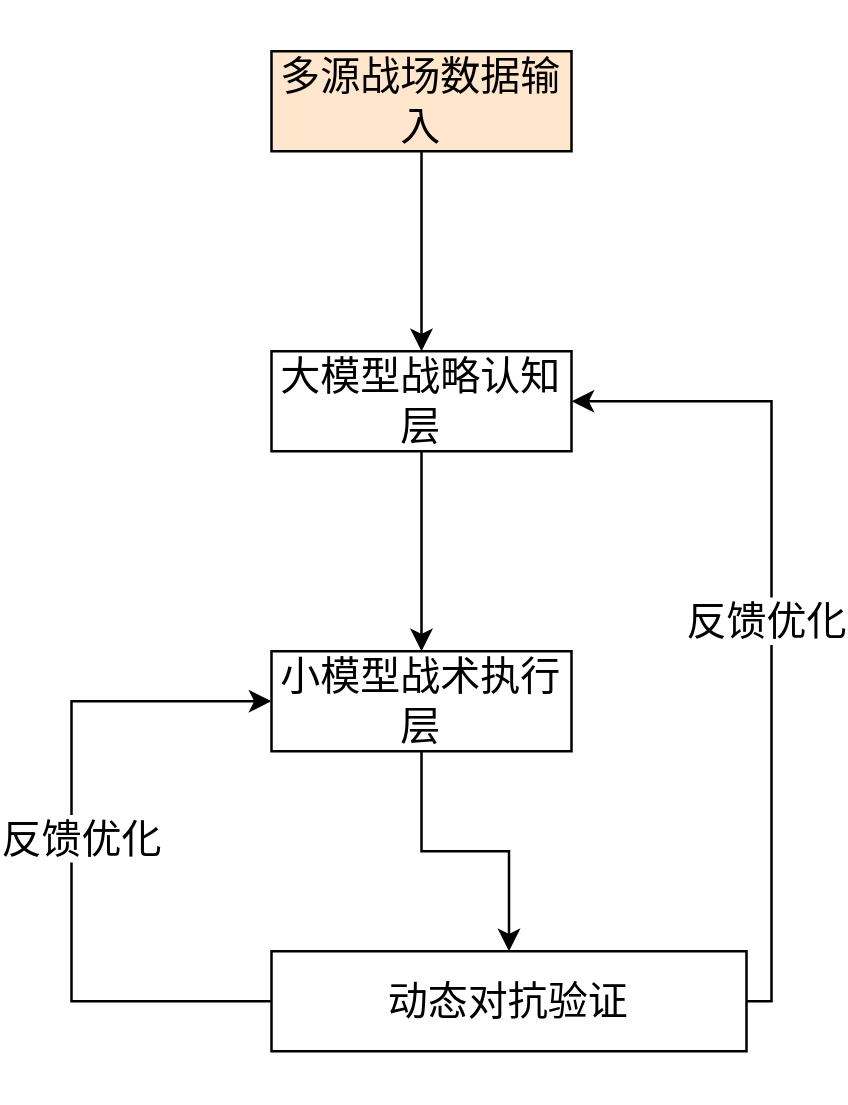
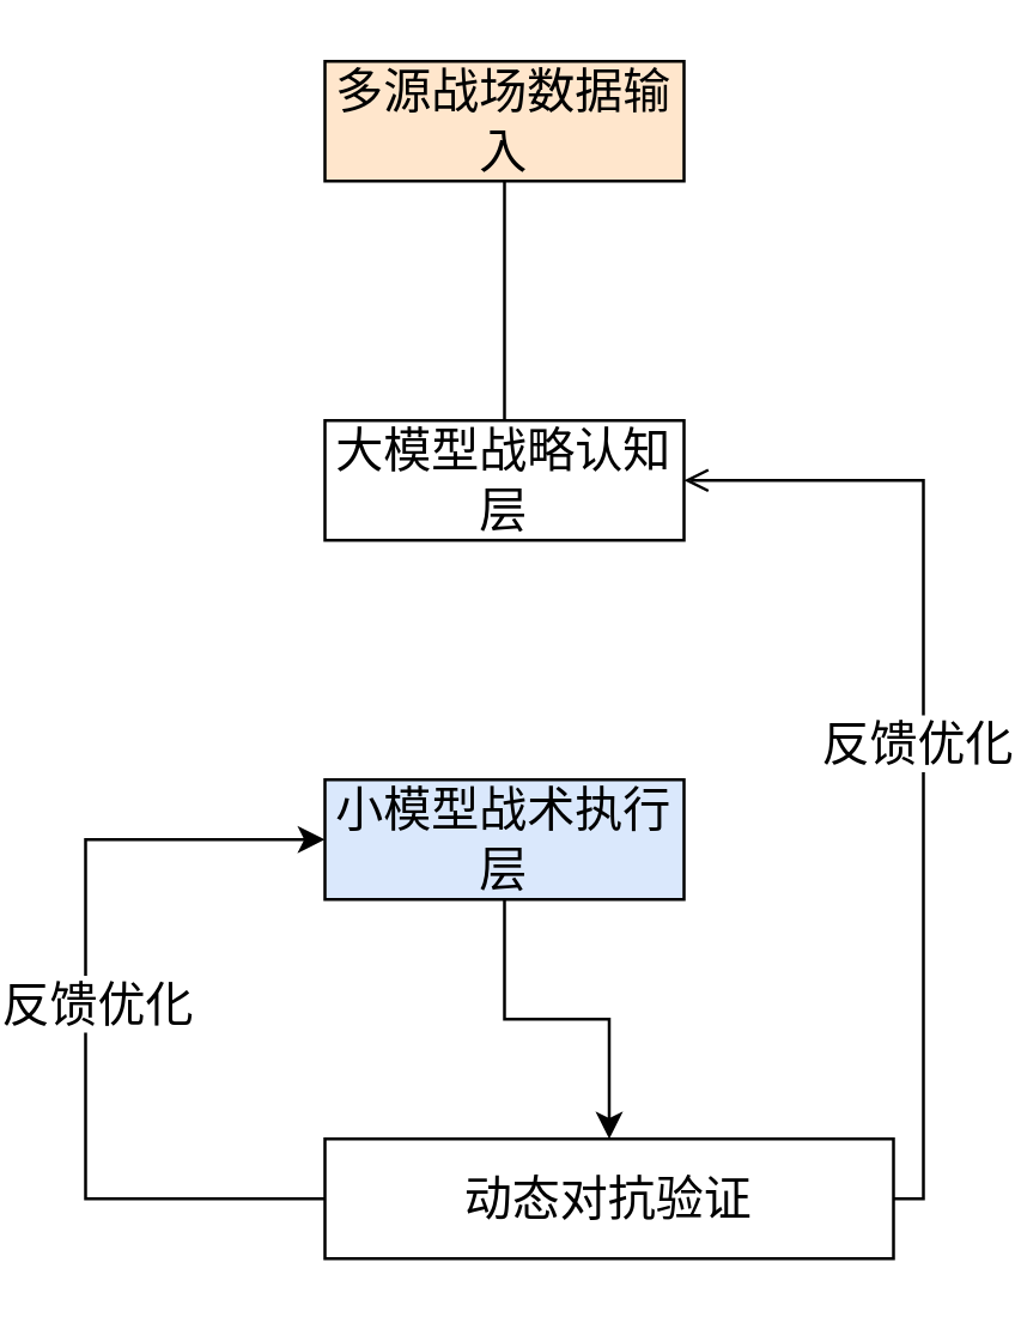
  <mxCell id="0" />
  <mxCell id="1" parent="0" />
- <mxCell id="2" style="edgeStyle=orthogonalEdgeStyle;rounded=0;orthogonalLoop=1;jettySize=auto;html=1;entryX=0.5;entryY=0;entryDx=0;entryDy=0;fontSize=16;" edge="1" parent="1" source="3" target="5"><mxGeometry relative="1" as="geometry" /></mxCell>
+ <mxCell id="2" style="edgeStyle=orthogonalEdgeStyle;rounded=0;orthogonalLoop=1;jettySize=auto;html=1;entryX=0.5;entryY=0;entryDx=0;entryDy=0;fontSize=16;endArrow=none;" edge="1" parent="1" source="3" target="5"><mxGeometry relative="1" as="geometry" /></mxCell>
  <mxCell id="3" value="多源战场数据输入" style="rounded=0;whiteSpace=wrap;html=1;fontSize=16;fillColor=#ffe6cc;" vertex="1" parent="1"><mxGeometry x="100" y="20" width="120" height="40" as="geometry" /></mxCell>
- <mxCell id="4" style="edgeStyle=orthogonalEdgeStyle;rounded=0;orthogonalLoop=1;jettySize=auto;html=1;fontSize=16;" edge="1" parent="1" source="5" target="7"><mxGeometry relative="1" as="geometry" /></mxCell>
  <mxCell id="5" value="大模型战略认知层" style="rounded=0;whiteSpace=wrap;html=1;fontSize=16;" vertex="1" parent="1"><mxGeometry x="100" y="140" width="120" height="40" as="geometry" /></mxCell>
  <mxCell id="6" style="edgeStyle=orthogonalEdgeStyle;rounded=0;orthogonalLoop=1;jettySize=auto;html=1;entryX=0.5;entryY=0;entryDx=0;entryDy=0;fontSize=16;" edge="1" parent="1" source="7" target="12"><mxGeometry relative="1" as="geometry" /></mxCell>
- <mxCell id="7" value="小模型战术执行层" style="rounded=0;whiteSpace=wrap;html=1;fontSize=16;" vertex="1" parent="1"><mxGeometry x="100" y="260" width="120" height="40" as="geometry" /></mxCell>
+ <mxCell id="7" value="小模型战术执行层" style="rounded=0;whiteSpace=wrap;html=1;fontSize=16;fillColor=#dae8fc;" vertex="1" parent="1"><mxGeometry x="100" y="260" width="120" height="40" as="geometry" /></mxCell>
  <mxCell id="8" style="edgeStyle=orthogonalEdgeStyle;rounded=0;orthogonalLoop=1;jettySize=auto;html=1;entryX=0;entryY=0.5;entryDx=0;entryDy=0;fontSize=16;" edge="1" parent="1" source="12" target="7"><mxGeometry relative="1" as="geometry"><Array as="points"><mxPoint x="20" y="400" /><mxPoint x="20" y="280" /></Array></mxGeometry></mxCell>
  <mxCell id="9" value="反馈优化" style="edgeLabel;html=1;align=center;verticalAlign=middle;resizable=0;points=[];fontSize=16;" vertex="1" connectable="0" parent="8"><mxGeometry x="0.043" y="-3" relative="1" as="geometry"><mxPoint as="offset" /></mxGeometry></mxCell>
- <mxCell id="10" style="edgeStyle=orthogonalEdgeStyle;rounded=0;orthogonalLoop=1;jettySize=auto;html=1;entryX=1;entryY=0.5;entryDx=0;entryDy=0;fontSize=16;" edge="1" parent="1" source="12" target="5"><mxGeometry relative="1" as="geometry"><Array as="points"><mxPoint x="300" y="400" /><mxPoint x="300" y="160" /></Array></mxGeometry></mxCell>
+ <mxCell id="10" style="edgeStyle=orthogonalEdgeStyle;rounded=0;orthogonalLoop=1;jettySize=auto;html=1;entryX=1;entryY=0.5;entryDx=0;entryDy=0;fontSize=16;endArrow=open;" edge="1" parent="1" source="12" target="5"><mxGeometry relative="1" as="geometry"><Array as="points"><mxPoint x="300" y="400" /><mxPoint x="300" y="160" /></Array></mxGeometry></mxCell>
  <mxCell id="11" value="反馈优化" style="edgeLabel;html=1;align=center;verticalAlign=middle;resizable=0;points=[];fontSize=16;" vertex="1" connectable="0" parent="10"><mxGeometry x="-0.015" y="3" relative="1" as="geometry"><mxPoint as="offset" /></mxGeometry></mxCell>
  <mxCell id="12" value="动态对抗验证" style="rounded=0;whiteSpace=wrap;html=1;fontSize=16;" vertex="1" parent="1"><mxGeometry x="100" y="380" width="190" height="40" as="geometry" /></mxCell>
